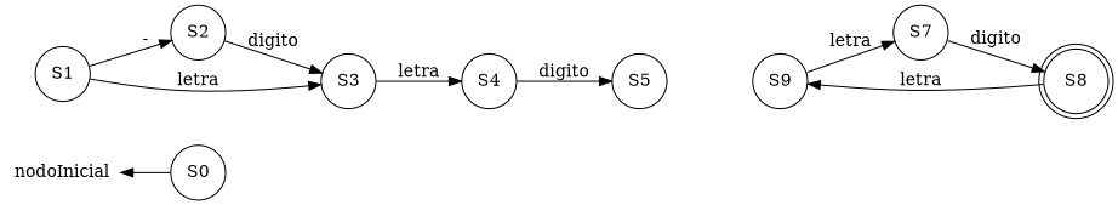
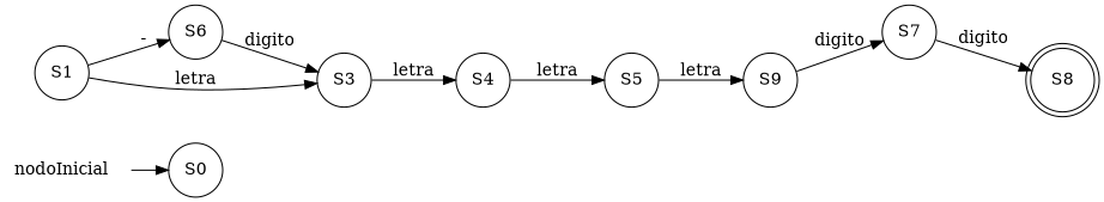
  digraph {
    concentrate=true
    rankdir=LR
    node [shape=circle]
    nodoInicial [shape=none]
    n2 [label=S0]
    n3 [label=S1]
-   n4 [label=S2]
+   n4 [label=S6]
    n5 [label=S3]
    n6 [label=S4]
    n7 [label=S5]
    n8 [label=S9]
    n9 [label=S7]
    n10 [label=S8 shape=doublecircle]
-   n2 -> nodoInicial
+   nodoInicial -> n2
    n3 -> n4 [label="-"]
    n3 -> n5 [label=letra]
    n4 -> n5 [label=digito]
    n5 -> n6 [label=letra]
-   n6 -> n7 [label=digito]
-   n10 -> n8 [label=letra]
-   n8 -> n9 [label=letra]
+   n6 -> n7 [label=letra]
+   n7 -> n8 [label=letra]
+   n8 -> n9 [label=digito]
    n9 -> n10 [label=digito]
  }
